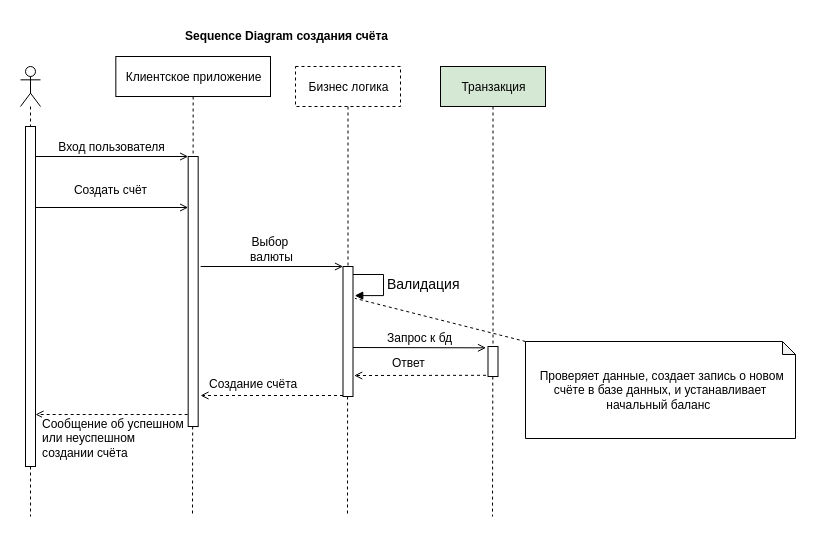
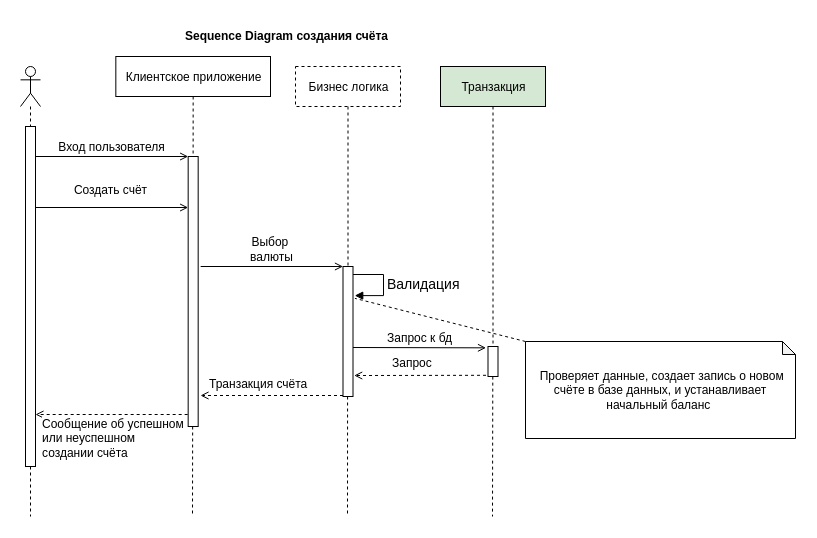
  <mxCell id="0" />
  <mxCell id="1" parent="0" />
  <mxCell id="2" value="" style="html=1;points=[];perimeter=orthogonalPerimeter;fontSize=14;fillColor=#FFFFFF;" vertex="1" parent="1"><mxGeometry x="25" y="126" width="10" height="340" as="geometry" /></mxCell>
  <mxCell id="3" value="" style="shape=umlLifeline;participant=umlActor;perimeter=lifelinePerimeter;whiteSpace=wrap;html=1;container=1;collapsible=0;recursiveResize=0;verticalAlign=top;spacingTop=36;outlineConnect=0;fontSize=14;fillColor=#FFFFFF;" vertex="1" parent="1"><mxGeometry x="20" y="66" width="20" height="60" as="geometry" /></mxCell>
  <mxCell id="4" value="" style="html=1;points=[];perimeter=orthogonalPerimeter;fontSize=14;fillColor=#FFFFFF;" vertex="1" parent="1"><mxGeometry x="187.67" y="156" width="10" height="270" as="geometry" /></mxCell>
  <mxCell id="5" value="Вход пользователя" style="html=1;verticalAlign=bottom;endArrow=open;entryX=0;entryY=0;rounded=0;fontSize=12;endFill=0;" edge="1" parent="1" target="4"><mxGeometry relative="1" as="geometry"><mxPoint x="34.997" y="156" as="sourcePoint" /></mxGeometry></mxCell>
  <mxCell id="6" value="&lt;font style=&quot;font-size: 12px;&quot;&gt;Клиентское приложение&lt;/font&gt;" style="html=1;fontSize=14;fillColor=#FFFFFF;" vertex="1" parent="1"><mxGeometry x="115.33" y="56" width="154.67" height="40" as="geometry" /></mxCell>
  <mxCell id="7" value="" style="html=1;verticalAlign=bottom;endArrow=none;dashed=1;endSize=8;rounded=0;fontSize=14;exitX=0.5;exitY=1;exitDx=0;exitDy=0;endFill=0;entryX=0.495;entryY=-0.008;entryDx=0;entryDy=0;entryPerimeter=0;" edge="1" parent="1" source="6" target="4"><mxGeometry relative="1" as="geometry"><mxPoint x="230" y="266" as="sourcePoint" /><mxPoint x="205" y="126" as="targetPoint" /></mxGeometry></mxCell>
  <mxCell id="8" value="&lt;font style=&quot;font-size: 12px;&quot;&gt;Бизнес логика&lt;/font&gt;" style="html=1;fontSize=14;fillColor=#FFFFFF;dashed=1;" vertex="1" parent="1"><mxGeometry x="295" y="66" width="105" height="40" as="geometry" /></mxCell>
  <mxCell id="9" value="" style="html=1;verticalAlign=bottom;endArrow=none;dashed=1;endSize=8;rounded=0;fontSize=14;exitX=0.5;exitY=1;exitDx=0;exitDy=0;endFill=0;" edge="1" parent="1" source="8" target="11"><mxGeometry relative="1" as="geometry"><mxPoint x="220.33" y="116" as="sourcePoint" /><mxPoint x="348" y="146" as="targetPoint" /></mxGeometry></mxCell>
  <mxCell id="10" value="Создать счёт" style="html=1;verticalAlign=bottom;endArrow=open;entryX=0;entryY=0;rounded=0;fontSize=12;endFill=0;" edge="1" parent="1"><mxGeometry x="-0.018" y="8" relative="1" as="geometry"><mxPoint x="34.997" y="207" as="sourcePoint" /><mxPoint x="187.67" y="207" as="targetPoint" /><mxPoint as="offset" /></mxGeometry></mxCell>
  <mxCell id="11" value="" style="html=1;points=[];perimeter=orthogonalPerimeter;fontSize=14;fillColor=#FFFFFF;" vertex="1" parent="1"><mxGeometry x="342.5" y="266" width="10" height="130" as="geometry" /></mxCell>
  <mxCell id="12" value="Выбор&amp;nbsp;&lt;br&gt;валюты" style="html=1;verticalAlign=bottom;endArrow=open;rounded=0;fontSize=12;endFill=0;" edge="1" parent="1"><mxGeometry relative="1" as="geometry"><mxPoint x="200.167" y="266" as="sourcePoint" /><mxPoint x="342.5" y="266" as="targetPoint" /></mxGeometry></mxCell>
  <mxCell id="13" value="&lt;font style=&quot;font-size: 12px;&quot;&gt;Транзакция&lt;/font&gt;" style="html=1;fontSize=14;fillColor=#d5e8d4;" vertex="1" parent="1"><mxGeometry x="440" y="66" width="105" height="40" as="geometry" /></mxCell>
  <mxCell id="14" value="" style="html=1;verticalAlign=bottom;endArrow=none;dashed=1;endSize=8;rounded=0;fontSize=14;exitX=0.5;exitY=1;exitDx=0;exitDy=0;endFill=0;" edge="1" parent="1" source="13" target="15"><mxGeometry relative="1" as="geometry"><mxPoint x="365.33" y="116" as="sourcePoint" /><mxPoint x="493" y="146" as="targetPoint" /></mxGeometry></mxCell>
  <mxCell id="15" value="" style="html=1;points=[];perimeter=orthogonalPerimeter;fontSize=14;fillColor=#FFFFFF;" vertex="1" parent="1"><mxGeometry x="487.5" y="346" width="10" height="30" as="geometry" /></mxCell>
  <mxCell id="16" value="Запрос к бд" style="html=1;verticalAlign=bottom;endArrow=open;rounded=0;fontSize=12;entryX=-0.198;entryY=0.613;entryDx=0;entryDy=0;entryPerimeter=0;endFill=0;" edge="1" parent="1"><mxGeometry relative="1" as="geometry"><mxPoint x="352.497" y="347" as="sourcePoint" /><mxPoint x="485.52" y="347.34" as="targetPoint" /></mxGeometry></mxCell>
  <mxCell id="17" value="" style="endArrow=open;html=1;rounded=0;fontSize=12;dashed=1;endFill=0;entryX=1.118;entryY=0.943;entryDx=0;entryDy=0;entryPerimeter=0;exitX=-0.198;exitY=0.98;exitDx=0;exitDy=0;exitPerimeter=0;" edge="1" parent="1"><mxGeometry width="50" height="50" relative="1" as="geometry"><mxPoint x="485.52" y="374.8" as="sourcePoint" /><mxPoint x="353.68" y="375.01" as="targetPoint" /></mxGeometry></mxCell>
- <mxCell id="18" value="&lt;span style=&quot;color: rgb(0, 0, 0); font-family: Helvetica; font-size: 12px; font-style: normal; font-variant-ligatures: normal; font-variant-caps: normal; font-weight: 400; letter-spacing: normal; orphans: 2; text-align: center; text-indent: 0px; text-transform: none; widows: 2; word-spacing: 0px; -webkit-text-stroke-width: 0px; background-color: rgb(255, 255, 255); text-decoration-thickness: initial; text-decoration-style: initial; text-decoration-color: initial; float: none; display: inline !important;&quot;&gt;Ответ&lt;/span&gt;" style="text;whiteSpace=wrap;html=1;fontSize=12;" vertex="1" parent="1"><mxGeometry x="390" y="349" width="100" height="40" as="geometry" /></mxCell>
+ <mxCell id="18" value="&lt;span style=&quot;color: rgb(0, 0, 0); font-family: Helvetica; font-size: 12px; font-style: normal; font-variant-ligatures: normal; font-variant-caps: normal; font-weight: 400; letter-spacing: normal; orphans: 2; text-align: center; text-indent: 0px; text-transform: none; widows: 2; word-spacing: 0px; -webkit-text-stroke-width: 0px; background-color: rgb(255, 255, 255); text-decoration-thickness: initial; text-decoration-style: initial; text-decoration-color: initial; float: none; display: inline !important;&quot;&gt;Запрос&lt;/span&gt;" style="text;whiteSpace=wrap;html=1;fontSize=12;" vertex="1" parent="1"><mxGeometry x="390" y="349" width="100" height="40" as="geometry" /></mxCell>
  <mxCell id="19" value="Валидация" style="edgeStyle=orthogonalEdgeStyle;html=1;align=left;spacingLeft=2;endArrow=block;rounded=0;fontSize=14;entryX=1.173;entryY=0.192;entryDx=0;entryDy=0;entryPerimeter=0;" edge="1" parent="1"><mxGeometry relative="1" as="geometry"><mxPoint x="352.5" y="274" as="sourcePoint" /><Array as="points"><mxPoint x="383" y="274" /><mxPoint x="383" y="295" /></Array><mxPoint x="354.23" y="295.12" as="targetPoint" /></mxGeometry></mxCell>
  <mxCell id="20" value="" style="endArrow=open;html=1;rounded=0;fontSize=12;dashed=1;endFill=0;exitX=-0.198;exitY=0.98;exitDx=0;exitDy=0;exitPerimeter=0;" edge="1" parent="1"><mxGeometry width="50" height="50" relative="1" as="geometry"><mxPoint x="342.5" y="395" as="sourcePoint" /><mxPoint x="200" y="395" as="targetPoint" /></mxGeometry></mxCell>
  <mxCell id="21" value="" style="html=1;verticalAlign=bottom;endArrow=none;dashed=1;endSize=8;rounded=0;fontSize=14;exitX=0.5;exitY=1;exitDx=0;exitDy=0;endFill=0;" edge="1" parent="1"><mxGeometry relative="1" as="geometry"><mxPoint x="347.08" y="396" as="sourcePoint" /><mxPoint x="347" y="516" as="targetPoint" /></mxGeometry></mxCell>
  <mxCell id="22" value="" style="html=1;verticalAlign=bottom;endArrow=none;dashed=1;endSize=8;rounded=0;fontSize=14;exitX=1.023;exitY=0.678;exitDx=0;exitDy=0;endFill=0;exitPerimeter=0;" edge="1" parent="1" source="18"><mxGeometry relative="1" as="geometry"><mxPoint x="492.16" y="466" as="sourcePoint" /><mxPoint x="492" y="516" as="targetPoint" /></mxGeometry></mxCell>
  <mxCell id="23" value="" style="html=1;verticalAlign=bottom;endArrow=none;dashed=1;endSize=8;rounded=0;fontSize=14;endFill=0;" edge="1" parent="1"><mxGeometry relative="1" as="geometry"><mxPoint x="30" y="466" as="sourcePoint" /><mxPoint x="30" y="516" as="targetPoint" /></mxGeometry></mxCell>
- <mxCell id="24" value="&lt;span style=&quot;color: rgb(0, 0, 0); font-family: Helvetica; font-size: 12px; font-style: normal; font-variant-ligatures: normal; font-variant-caps: normal; font-weight: 400; letter-spacing: normal; orphans: 2; text-align: center; text-indent: 0px; text-transform: none; widows: 2; word-spacing: 0px; -webkit-text-stroke-width: 0px; background-color: rgb(255, 255, 255); text-decoration-thickness: initial; text-decoration-style: initial; text-decoration-color: initial; float: none; display: inline !important;&quot;&gt;Создание счёта&lt;/span&gt;" style="text;whiteSpace=wrap;html=1;fontSize=12;" vertex="1" parent="1"><mxGeometry x="207" y="370" width="150" height="40" as="geometry" /></mxCell>
+ <mxCell id="24" value="&lt;span style=&quot;color: rgb(0, 0, 0); font-family: Helvetica; font-size: 12px; font-style: normal; font-variant-ligatures: normal; font-variant-caps: normal; font-weight: 400; letter-spacing: normal; orphans: 2; text-align: center; text-indent: 0px; text-transform: none; widows: 2; word-spacing: 0px; -webkit-text-stroke-width: 0px; background-color: rgb(255, 255, 255); text-decoration-thickness: initial; text-decoration-style: initial; text-decoration-color: initial; float: none; display: inline !important;&quot;&gt;Транзакция счёта&lt;/span&gt;" style="text;whiteSpace=wrap;html=1;fontSize=12;" vertex="1" parent="1"><mxGeometry x="207" y="370" width="150" height="40" as="geometry" /></mxCell>
  <mxCell id="25" value="" style="html=1;verticalAlign=bottom;endArrow=none;dashed=1;endSize=8;rounded=0;fontSize=14;endFill=0;" edge="1" parent="1"><mxGeometry relative="1" as="geometry"><mxPoint x="192.16" y="426" as="sourcePoint" /><mxPoint x="192" y="516" as="targetPoint" /></mxGeometry></mxCell>
  <mxCell id="26" value="Sequence Diagram создания счёта" style="text;align=center;fontStyle=1;verticalAlign=middle;spacingLeft=3;spacingRight=3;strokeColor=none;rotatable=0;points=[[0,0.5],[1,0.5]];portConstraint=eastwest;fontSize=12;fillColor=#FFFFFF;" vertex="1" parent="1"><mxGeometry x="80" y="20" width="413" height="30" as="geometry" /></mxCell>
  <mxCell id="27" value="" style="endArrow=open;html=1;rounded=0;fontSize=12;dashed=1;endFill=0;exitX=-0.198;exitY=0.98;exitDx=0;exitDy=0;exitPerimeter=0;" edge="1" parent="1" target="2"><mxGeometry width="50" height="50" relative="1" as="geometry"><mxPoint x="187.17" y="414" as="sourcePoint" /><mxPoint x="44.67" y="414" as="targetPoint" /></mxGeometry></mxCell>
  <mxCell id="28" value="&lt;span style=&quot;color: rgb(0, 0, 0); font-family: Helvetica; font-size: 12px; font-style: normal; font-variant-ligatures: normal; font-variant-caps: normal; font-weight: 400; letter-spacing: normal; orphans: 2; text-align: center; text-indent: 0px; text-transform: none; widows: 2; word-spacing: 0px; -webkit-text-stroke-width: 0px; background-color: rgb(255, 255, 255); text-decoration-thickness: initial; text-decoration-style: initial; text-decoration-color: initial; float: none; display: inline !important;&quot;&gt;Сообщение об успешном или неуспешном создании счёта&lt;/span&gt;" style="text;whiteSpace=wrap;html=1;fontSize=12;" vertex="1" parent="1"><mxGeometry x="40" y="410" width="150" height="40" as="geometry" /></mxCell>
  <mxCell id="29" value="&amp;nbsp;Проверяет данные, создает запись о новом счёте в базе данных, и устанавливает начальный баланс&amp;nbsp;" style="shape=note;whiteSpace=wrap;html=1;backgroundOutline=1;darkOpacity=0.05;fontSize=12;fillColor=#FFFFFF;size=13;" vertex="1" parent="1"><mxGeometry x="525" y="341" width="270" height="97" as="geometry" /></mxCell>
  <mxCell id="30" value="" style="endArrow=none;html=1;rounded=0;fontSize=12;dashed=1;endFill=0;entryX=1.19;entryY=0.245;entryDx=0;entryDy=0;entryPerimeter=0;exitX=0;exitY=0;exitDx=0;exitDy=0;exitPerimeter=0;" edge="1" parent="1" source="29" target="11"><mxGeometry width="50" height="50" relative="1" as="geometry"><mxPoint x="630" y="328" as="sourcePoint" /><mxPoint x="390" y="278" as="targetPoint" /></mxGeometry></mxCell>
